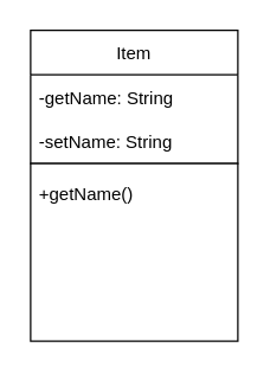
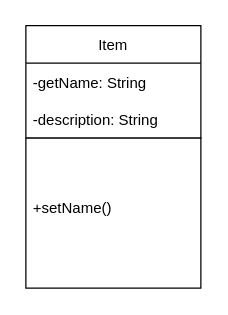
  <mxCell id="0" />
  <mxCell id="1" parent="0" />
  <mxCell id="2" value="" style="group" vertex="1" connectable="0" parent="1"><mxGeometry x="20" y="20" width="140" height="210" as="geometry" /></mxCell>
  <mxCell id="3" value="Item" style="swimlane;fontStyle=0;childLayout=stackLayout;horizontal=1;startSize=30;horizontalStack=0;resizeParent=1;resizeParentMax=0;resizeLast=0;collapsible=1;marginBottom=0;rounded=0;" parent="2" vertex="1"><mxGeometry width="140" height="90" as="geometry" /></mxCell>
  <mxCell id="4" value="-getName: String" style="text;strokeColor=none;fillColor=none;align=left;verticalAlign=middle;spacingLeft=4;spacingRight=4;overflow=hidden;points=[[0,0.5],[1,0.5]];portConstraint=eastwest;rotatable=0;rounded=0;" parent="3" vertex="1"><mxGeometry y="30" width="140" height="30" as="geometry" /></mxCell>
- <mxCell id="5" value="-setName: String" style="text;strokeColor=none;fillColor=none;align=left;verticalAlign=middle;spacingLeft=4;spacingRight=4;overflow=hidden;points=[[0,0.5],[1,0.5]];portConstraint=eastwest;rotatable=0;rounded=0;" parent="3" vertex="1"><mxGeometry y="60" width="140" height="30" as="geometry" /></mxCell>
+ <mxCell id="5" value="-description: String" style="text;strokeColor=none;fillColor=none;align=left;verticalAlign=middle;spacingLeft=4;spacingRight=4;overflow=hidden;points=[[0,0.5],[1,0.5]];portConstraint=eastwest;rotatable=0;rounded=0;" parent="3" vertex="1"><mxGeometry y="60" width="140" height="30" as="geometry" /></mxCell>
  <mxCell id="6" value="" style="rounded=0;whiteSpace=wrap;html=1;strokeColor=default;" vertex="1" parent="2"><mxGeometry y="90" width="140" height="120" as="geometry" /></mxCell>
- <mxCell id="7" value="+getName()" style="text;strokeColor=none;fillColor=none;align=left;verticalAlign=middle;spacingLeft=4;spacingRight=4;overflow=hidden;points=[[0,0.5],[1,0.5]];portConstraint=eastwest;rotatable=0;" vertex="1" parent="2"><mxGeometry y="90" width="140" height="40" as="geometry" /></mxCell>
+ <mxCell id="8" value="+setName()" style="text;strokeColor=none;fillColor=none;align=left;verticalAlign=middle;spacingLeft=4;spacingRight=4;overflow=hidden;points=[[0,0.5],[1,0.5]];portConstraint=eastwest;rotatable=0;" vertex="1" parent="2"><mxGeometry y="130" width="80" height="30" as="geometry" /></mxCell>
